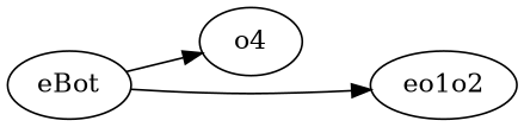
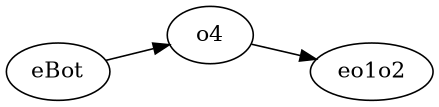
  strict digraph {
    rankdir=LR
    n1 [label=o4]
    eBot
    eo1o2
-   eBot -> eo1o2
+   n1 -> eo1o2
    eBot -> n1
  }
